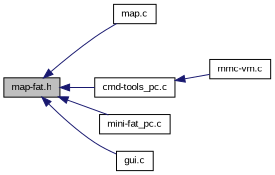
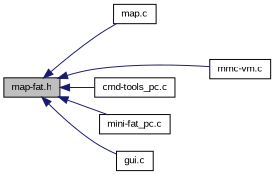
  digraph {
    fontname="Liberation Sans"
    rankdir=LR
    node [color=black fillcolor=white fontname="Liberation Sans" fontsize=10 shape=record style=filled]
    edge [color=midnightblue dir=back fontname="Liberation Sans" fontsize=10 labelfontname=Helvetica labelfontsize=10 style=solid]
    n1 [fillcolor=grey75 fontcolor=black height=0.2 label="map-fat.h" width=0.4]
    n2 [height=0.2 label="map.c" width=0.4]
    n3 [height=0.2 label="mmc-vm.c" width=0.4]
    n4 [height=0.2 label="cmd-tools_pc.c" width=0.4]
    n5 [height=0.2 label="mini-fat_pc.c" width=0.4]
    n6 [height=0.2 label="gui.c" width=0.4]
    n1 -> n2
-   n4 -> n3
+   n1 -> n3
    n1 -> n4
    n1 -> n5
    n1 -> n6
  }
